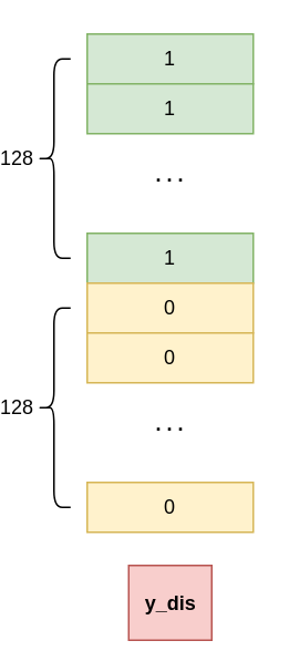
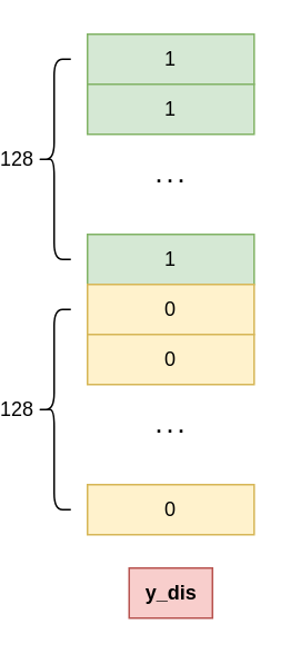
  <mxCell id="0" />
  <mxCell id="1" parent="0" />
  <mxCell id="2" value="1" style="rounded=0;whiteSpace=wrap;html=1;fillColor=#d5e8d4;strokeColor=#82b366;" vertex="1" parent="1"><mxGeometry x="50" y="20" width="100" height="30" as="geometry" /></mxCell>
  <mxCell id="3" value=". . ." style="text;html=1;align=center;verticalAlign=middle;whiteSpace=wrap;rounded=0;fontStyle=1" vertex="1" parent="1"><mxGeometry x="70" y="90" width="60" height="30" as="geometry" /></mxCell>
  <mxCell id="4" value="128" style="shape=curlyBracket;whiteSpace=wrap;html=1;rounded=1;labelPosition=left;verticalLabelPosition=middle;align=right;verticalAlign=middle;" vertex="1" parent="1"><mxGeometry x="20" y="35" width="20" height="120" as="geometry" /></mxCell>
  <mxCell id="5" value="128" style="shape=curlyBracket;whiteSpace=wrap;html=1;rounded=1;labelPosition=left;verticalLabelPosition=middle;align=right;verticalAlign=middle;fillColor=#fff2cc;strokeColor=default;" vertex="1" parent="1"><mxGeometry x="20" y="185" width="20" height="120" as="geometry" /></mxCell>
- <mxCell id="6" value="y_dis" style="text;html=1;align=center;verticalAlign=middle;resizable=0;points=[];autosize=1;strokeColor=#b85450;fillColor=#f8cecc;fontStyle=1" vertex="1" parent="1"><mxGeometry x="75" y="340" width="50" height="45" as="geometry" /></mxCell>
+ <mxCell id="6" value="y_dis" style="text;html=1;align=center;verticalAlign=middle;resizable=0;points=[];autosize=1;strokeColor=#b85450;fillColor=#f8cecc;fontStyle=1" vertex="1" parent="1"><mxGeometry x="75" y="340" width="50" height="30" as="geometry" /></mxCell>
  <mxCell id="7" value="1" style="rounded=0;whiteSpace=wrap;html=1;fillColor=#d5e8d4;strokeColor=#82b366;" vertex="1" parent="1"><mxGeometry x="50" y="50" width="100" height="30" as="geometry" /></mxCell>
  <mxCell id="8" value="1" style="rounded=0;whiteSpace=wrap;html=1;fillColor=#d5e8d4;strokeColor=#82b366;" vertex="1" parent="1"><mxGeometry x="50" y="140" width="100" height="30" as="geometry" /></mxCell>
  <mxCell id="9" value="0" style="rounded=0;whiteSpace=wrap;html=1;fillColor=#fff2cc;strokeColor=#d6b656;" vertex="1" parent="1"><mxGeometry x="50" y="170" width="100" height="30" as="geometry" /></mxCell>
  <mxCell id="10" value=". . ." style="text;html=1;align=center;verticalAlign=middle;whiteSpace=wrap;rounded=0;fontStyle=1;fillColor=none;strokeColor=none;" vertex="1" parent="1"><mxGeometry x="70" y="240" width="60" height="30" as="geometry" /></mxCell>
  <mxCell id="11" value="0" style="rounded=0;whiteSpace=wrap;html=1;fillColor=#fff2cc;strokeColor=#d6b656;" vertex="1" parent="1"><mxGeometry x="50" y="200" width="100" height="30" as="geometry" /></mxCell>
  <mxCell id="12" value="0" style="rounded=0;whiteSpace=wrap;html=1;fillColor=#fff2cc;strokeColor=#d6b656;" vertex="1" parent="1"><mxGeometry x="50" y="290" width="100" height="30" as="geometry" /></mxCell>
